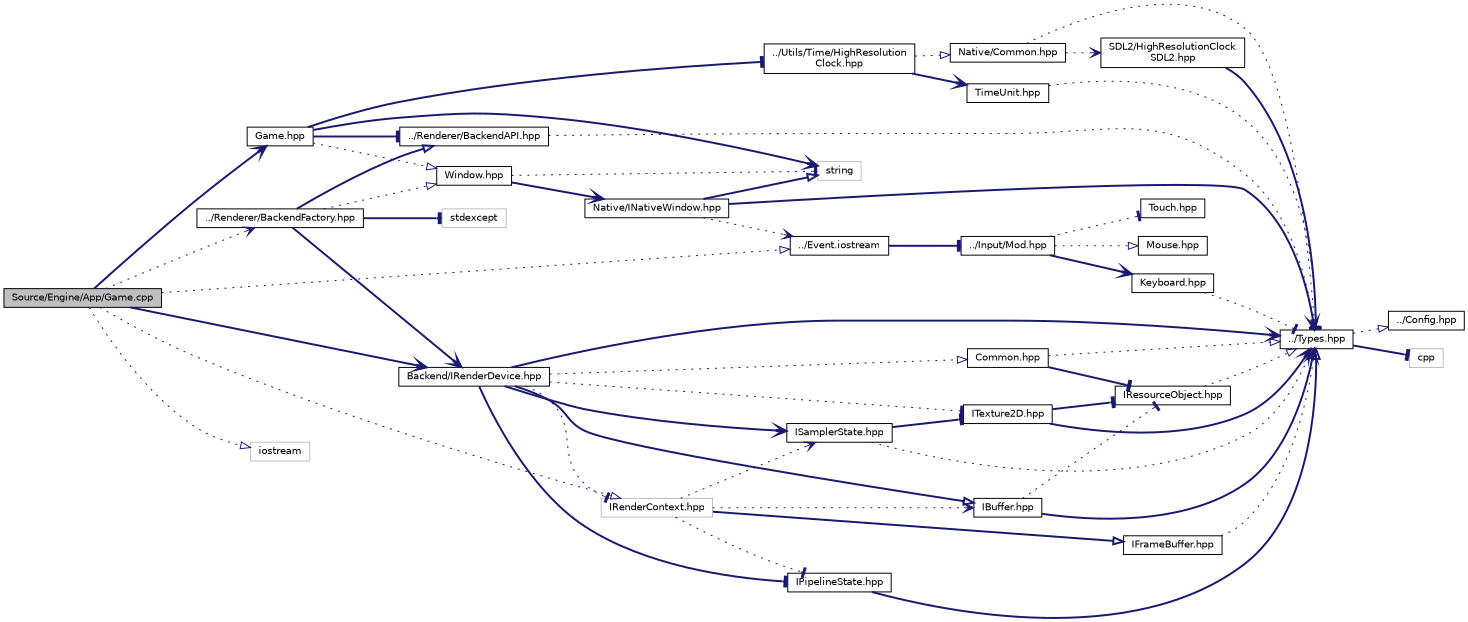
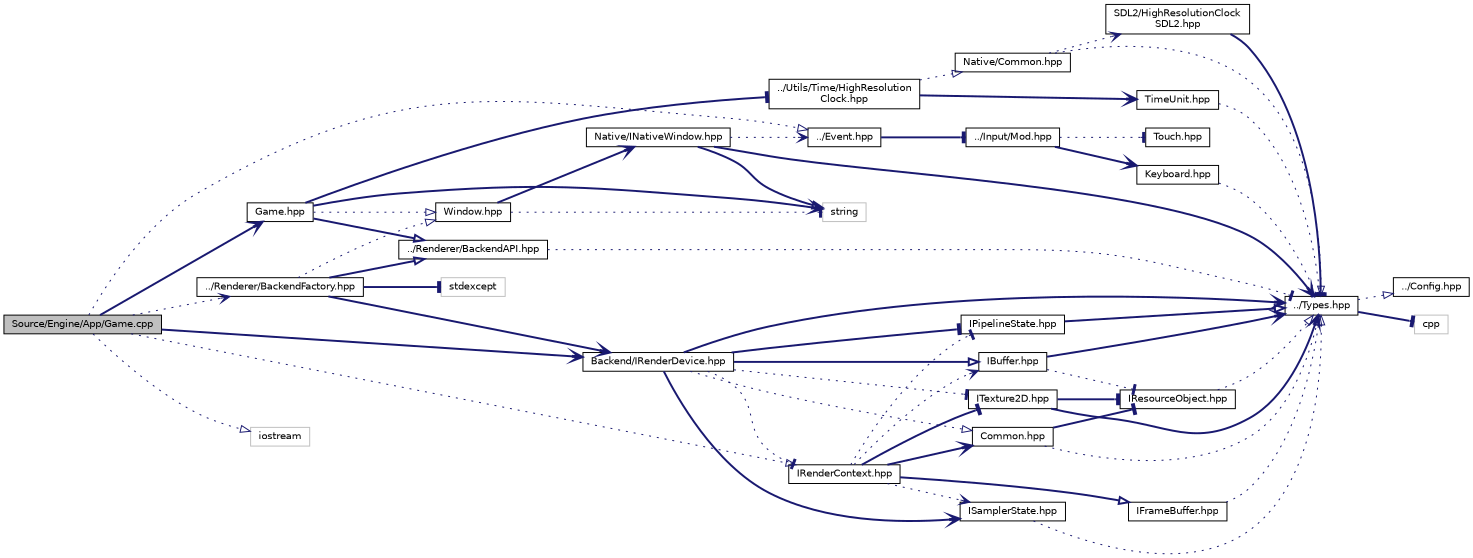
  digraph {
    rankdir=LR
    node [color=black fillcolor=white fontname=Helvetica fontsize=10 shape=record style=filled]
    edge [arrowhead=onormal color=midnightblue fontname=Helvetica fontsize=10 labelfontname=Helvetica labelfontsize=10 style=bold]
    n1 [fillcolor=grey75 fontcolor=black height=0.2 label="Source/Engine/App/Game.cpp" width=0.4]
    n2 [height=0.2 label="Game.hpp" width=0.4]
-   n3 [height=0.2 label="../Event.iostream" width=0.4]
+   n3 [height=0.2 label="../Event.hpp" width=0.4]
    n4 [height=0.2 label="../Renderer/BackendFactory.hpp" width=0.4]
    n5 [height=0.2 label="Backend/IRenderDevice.hpp" width=0.4]
-   n6 [color=grey75 height=0.2 label="IRenderContext.hpp" width=0.4]
+   n6 [height=0.2 label="IRenderContext.hpp" width=0.4]
    n7 [color=grey75 height=0.2 label=iostream width=0.4]
    n8 [color=grey75 height=0.2 label=string width=0.4]
    n9 [height=0.2 label="../Renderer/BackendAPI.hpp" width=0.4]
    n10 [height=0.2 label="../Utils/Time/HighResolution\lClock.hpp" width=0.4]
    n11 [height=0.2 label="Window.hpp" width=0.4]
    n12 [height=0.2 label="../Input/Mod.hpp" width=0.4]
    n13 [color=grey75 height=0.2 label=stdexcept width=0.4]
    n14 [height=0.2 label="../Types.hpp" width=0.4]
    n15 [height=0.2 label="Common.hpp" width=0.4]
    n16 [height=0.2 label="IBuffer.hpp" width=0.4]
    n17 [height=0.2 label="IPipelineState.hpp" width=0.4]
    n18 [height=0.2 label="ITexture2D.hpp" width=0.4]
    n19 [height=0.2 label="ISamplerState.hpp" width=0.4]
    n20 [height=0.2 label="IFrameBuffer.hpp" width=0.4]
    n21 [height=0.2 label="Native/Common.hpp" width=0.4]
    n22 [height=0.2 label="TimeUnit.hpp" width=0.4]
    n23 [height=0.2 label="Native/INativeWindow.hpp" width=0.4]
    n24 [height=0.2 label="../Config.hpp" width=0.4]
    n25 [color=grey75 height=0.2 label=cpp width=0.4]
    n26 [height=0.2 label="SDL2/HighResolutionClock\lSDL2.hpp" width=0.4]
-   n27 [height=0.2 label="Mouse.hpp" width=0.4]
    n28 [height=0.2 label="Keyboard.hpp" width=0.4]
    n29 [height=0.2 label="Touch.hpp" width=0.4]
    n30 [height=0.2 label="IResourceObject.hpp" width=0.4]
    n1 -> n2 [arrowhead=vee]
    n1 -> n3 [style=dotted]
    n1 -> n4 [arrowhead=vee style=dotted]
    n1 -> n5 [arrowhead=vee]
    n1 -> n6 [style=dotted]
    n1 -> n7 [style=dotted]
    n2 -> n8 [arrowhead=vee]
-   n2 -> n9 [arrowhead=tee]
+   n2 -> n9
    n2 -> n10 [arrowhead=tee]
    n2 -> n11 [style=dotted]
    n3 -> n12 [arrowhead=tee]
    n4 -> n5 [arrowhead=vee]
    n4 -> n9
    n4 -> n11 [style=dotted]
    n4 -> n13 [arrowhead=tee]
    n5 -> n6 [arrowhead=tee style=dotted]
    n5 -> n14 [arrowhead=vee]
    n5 -> n15 [style=dotted]
    n5 -> n16
    n5 -> n17 [arrowhead=tee]
    n5 -> n18 [arrowhead=tee style=dotted]
    n5 -> n19 [arrowhead=vee]
+   n6 -> n15 [arrowhead=vee]
    n6 -> n16 [arrowhead=vee style=dotted]
    n6 -> n17 [arrowhead=tee style=dotted]
-   n19 -> n18 [arrowhead=tee]
+   n6 -> n18 [arrowhead=tee]
    n6 -> n19 [arrowhead=vee style=dotted]
    n6 -> n20
    n9 -> n14 [arrowhead=tee style=dotted]
    n10 -> n21 [style=dotted]
    n10 -> n22 [arrowhead=vee]
    n11 -> n8 [arrowhead=tee style=dotted]
    n11 -> n23 [arrowhead=vee]
-   n12 -> n27 [style=dotted]
    n12 -> n28 [arrowhead=vee]
    n12 -> n29 [arrowhead=tee style=dotted]
    n14 -> n24 [style=dotted]
    n14 -> n25 [arrowhead=tee]
    n15 -> n14 [style=dotted]
    n15 -> n30 [arrowhead=tee]
    n16 -> n14 [arrowhead=vee]
    n16 -> n30 [arrowhead=tee style=dotted]
    n17 -> n14
    n18 -> n14 [arrowhead=vee]
    n18 -> n30 [arrowhead=tee]
    n19 -> n14 [style=dotted]
    n20 -> n14 [style=dotted]
    n21 -> n14 [style=dotted]
    n21 -> n26 [arrowhead=vee style=dotted]
    n22 -> n14 [arrowhead=tee style=dotted]
    n23 -> n3 [arrowhead=vee style=dotted]
    n23 -> n8
    n23 -> n14 [arrowhead=vee]
    n26 -> n14 [arrowhead=tee]
    n28 -> n14 [arrowhead=tee style=dotted]
    n30 -> n14 [style=dotted]
  }
